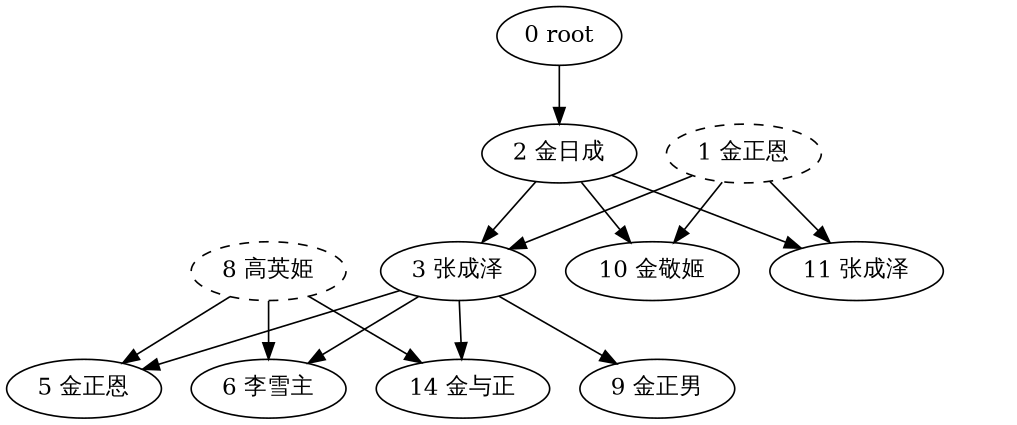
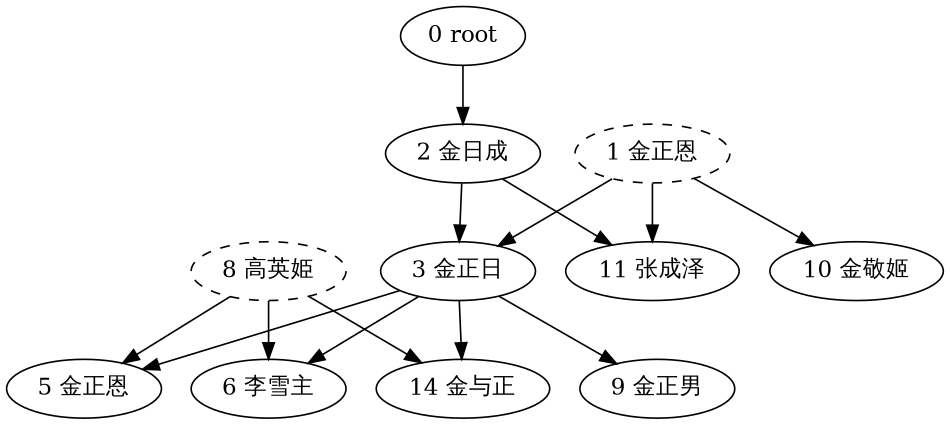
  digraph {
    node [style=solid]
    n1 [label="0 root"]
    n2 [label="2 金日成"]
-   n3 [label="3 张成泽"]
+   n3 [label="3 金正日"]
    n4 [label="10 金敬姬"]
    n5 [label="11 张成泽"]
    n6 [label="1 金正恩" style=dashed]
    n7 [label="5 金正恩"]
    n8 [label="6 李雪主"]
    n9 [label="9 金正男"]
    n10 [label="14 金与正"]
    n11 [label="8 高英姫" style=dashed]
    n12 [label="7 金主爱" style=invis]
    n13 [label="12 金雪松" style=invis]
    n1 -> n2
    n2 -> n3
-   n2 -> n4
    n2 -> n5
    n3 -> n7
    n3 -> n8
    n3 -> n9
    n3 -> n10
    n6 -> n3
    n6 -> n4
    n6 -> n5
    n11 -> n7
    n11 -> n8
    n11 -> n10
  }
